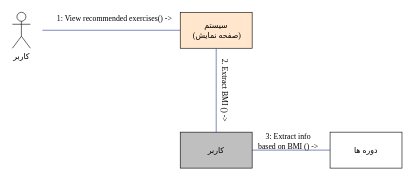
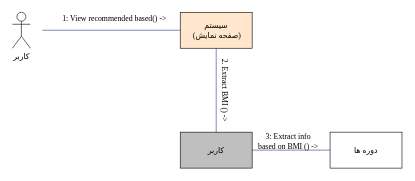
  <mxCell id="0" />
  <mxCell id="1" parent="0" />
  <mxCell id="2" value="&lt;font face=&quot;B Zar&quot; style=&quot;font-size: 13px&quot;&gt;کاربر&lt;/font&gt;" style="shape=umlActor;verticalLabelPosition=bottom;verticalAlign=top;html=1;outlineConnect=0;" parent="1" vertex="1"><mxGeometry x="20" y="20" width="30" height="60" as="geometry" /></mxCell>
  <mxCell id="3" value="&lt;font face=&quot;B Zar&quot; style=&quot;font-size: 13px&quot;&gt;سیستم&lt;br&gt;&amp;nbsp;(صفحه نمایش)&lt;/font&gt;" style="rounded=0;whiteSpace=wrap;html=1;fillColor=#ffe6cc;" parent="1" vertex="1"><mxGeometry x="300" y="20" width="120" height="60" as="geometry" /></mxCell>
  <mxCell id="4" value="" style="endArrow=none;html=1;strokeColor=#28408E;" parent="1" edge="1"><mxGeometry width="50" height="50" relative="1" as="geometry"><mxPoint x="70" y="50" as="sourcePoint" /><mxPoint x="300" y="50" as="targetPoint" /></mxGeometry></mxCell>
- <mxCell id="5" value="&lt;font face=&quot;Times New Roman&quot; style=&quot;font-size: 13px&quot;&gt;1: View recommended exercises() -&amp;gt;&lt;/font&gt;" style="text;html=1;align=center;verticalAlign=middle;resizable=0;points=[];autosize=1;" parent="1" vertex="1"><mxGeometry x="85" y="20" width="210" height="20" as="geometry" /></mxCell>
+ <mxCell id="5" value="&lt;font face=&quot;Times New Roman&quot; style=&quot;font-size: 13px&quot;&gt;1: View recommended based() -&amp;gt;&lt;/font&gt;" style="text;html=1;align=center;verticalAlign=middle;resizable=0;points=[];autosize=1;" parent="1" vertex="1"><mxGeometry x="85" y="20" width="210" height="20" as="geometry" /></mxCell>
  <mxCell id="6" value="&lt;font style=&quot;font-size: 13px&quot; face=&quot;B Zar&quot;&gt;دوره ها&lt;/font&gt;" style="rounded=0;whiteSpace=wrap;html=1;fillColor=#ffffff;" parent="1" vertex="1"><mxGeometry x="550" y="220" width="120" height="60" as="geometry" /></mxCell>
  <mxCell id="7" value="" style="endArrow=none;html=1;entryX=1;entryY=0.5;entryDx=0;entryDy=0;strokeColor=#28408E;" parent="1" target="9" edge="1"><mxGeometry width="50" height="50" relative="1" as="geometry"><mxPoint x="550" y="250" as="sourcePoint" /><mxPoint x="220" y="70" as="targetPoint" /></mxGeometry></mxCell>
  <mxCell id="8" value="&lt;font face=&quot;Times New Roman&quot; style=&quot;font-size: 13px&quot;&gt;3: Extract info &lt;br&gt;based on BMI () -&amp;gt;&lt;/font&gt;" style="text;html=1;align=center;verticalAlign=middle;resizable=0;points=[];autosize=1;rotation=0;" parent="1" vertex="1"><mxGeometry x="420" y="220" width="120" height="30" as="geometry" /></mxCell>
  <mxCell id="9" value="&lt;font style=&quot;font-size: 13px&quot; face=&quot;B Zar&quot;&gt;کاربر&lt;/font&gt;" style="rounded=0;whiteSpace=wrap;html=1;fillColor=#BFBFBF;" vertex="1" parent="1"><mxGeometry x="300" y="220" width="120" height="60" as="geometry" /></mxCell>
  <mxCell id="10" value="" style="endArrow=none;html=1;strokeColor=#28408E;entryX=0.5;entryY=0;entryDx=0;entryDy=0;exitX=0.5;exitY=1;exitDx=0;exitDy=0;" edge="1" parent="1" source="3" target="9"><mxGeometry width="50" height="50" relative="1" as="geometry"><mxPoint x="80" y="60" as="sourcePoint" /><mxPoint x="310" y="60" as="targetPoint" /></mxGeometry></mxCell>
  <mxCell id="11" value="&lt;font face=&quot;Times New Roman&quot; style=&quot;font-size: 13px&quot;&gt;2. Extract BMI () -&amp;gt;&lt;/font&gt;" style="text;html=1;align=center;verticalAlign=middle;resizable=0;points=[];autosize=1;strokeColor=none;rotation=90;" vertex="1" parent="1"><mxGeometry x="315" y="140" width="120" height="20" as="geometry" /></mxCell>
